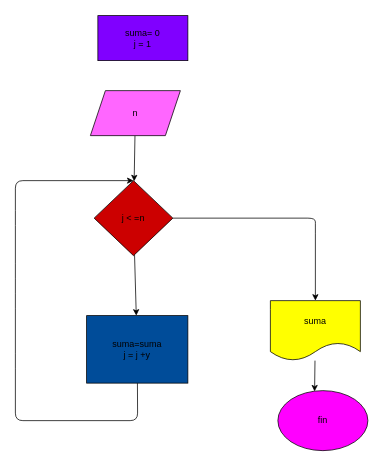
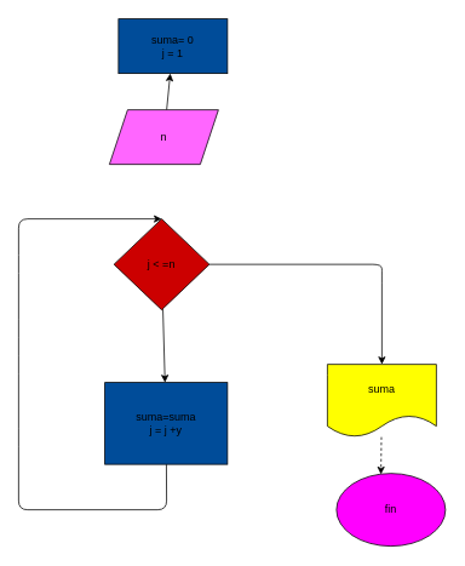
  <mxCell id="0" />
  <mxCell id="1" parent="0" />
- <mxCell id="2" value="suma= 0&lt;br&gt;j = 1" style="whiteSpace=wrap;html=1;fillColor=#8000FF;" vertex="1" parent="1"><mxGeometry x="130" y="20" width="120" height="60" as="geometry" /></mxCell>
- <mxCell id="3" value="" style="edgeStyle=none;html=1;" edge="1" parent="1" source="4" target="7"><mxGeometry relative="1" as="geometry" /></mxCell>
+ <mxCell id="2" value="suma= 0&lt;br&gt;j = 1" style="whiteSpace=wrap;html=1;fillColor=#004c99;" vertex="1" parent="1"><mxGeometry x="130" y="20" width="120" height="60" as="geometry" /></mxCell>
+ <mxCell id="3" value="" style="edgeStyle=none;html=1;" edge="1" parent="1" source="4" target="2"><mxGeometry relative="1" as="geometry" /></mxCell>
  <mxCell id="4" value="n" style="shape=parallelogram;perimeter=parallelogramPerimeter;whiteSpace=wrap;html=1;fixedSize=1;fillColor=#FF66FF;" vertex="1" parent="1"><mxGeometry x="120" y="120" width="120" height="60" as="geometry" /></mxCell>
  <mxCell id="5" value="" style="edgeStyle=none;html=1;" edge="1" parent="1" source="7" target="9"><mxGeometry relative="1" as="geometry" /></mxCell>
  <mxCell id="6" style="edgeStyle=none;html=1;" edge="1" parent="1" source="7"><mxGeometry relative="1" as="geometry"><mxPoint x="420" y="400" as="targetPoint" /><Array as="points"><mxPoint x="420" y="290" /><mxPoint x="420" y="300" /></Array></mxGeometry></mxCell>
  <mxCell id="7" value="j &amp;lt; =n" style="rhombus;whiteSpace=wrap;html=1;fillColor=#CC0000;" vertex="1" parent="1"><mxGeometry x="125" y="240" width="105" height="100" as="geometry" /></mxCell>
  <mxCell id="8" style="edgeStyle=none;html=1;entryX=0.5;entryY=0;entryDx=0;entryDy=0;" edge="1" parent="1" source="9" target="7"><mxGeometry relative="1" as="geometry"><mxPoint x="120" y="290" as="targetPoint" /><Array as="points"><mxPoint x="183" y="560" /><mxPoint x="20" y="560" /><mxPoint x="20" y="480" /><mxPoint x="20" y="400" /><mxPoint x="20" y="360" /><mxPoint x="20" y="290" /><mxPoint x="20" y="240" /></Array></mxGeometry></mxCell>
  <mxCell id="9" value="suma=suma&lt;br&gt;j = j +y" style="whiteSpace=wrap;html=1;fillColor=#004C99;" vertex="1" parent="1"><mxGeometry x="115" y="420" width="135" height="90" as="geometry" /></mxCell>
- <mxCell id="10" style="edgeStyle=none;html=1;entryX=0.408;entryY=0.013;entryDx=0;entryDy=0;entryPerimeter=0;" edge="1" parent="1" source="11" target="12"><mxGeometry relative="1" as="geometry" /></mxCell>
+ <mxCell id="10" style="edgeStyle=none;html=1;entryX=0.408;entryY=0.013;entryDx=0;entryDy=0;entryPerimeter=0;dashed=1;" edge="1" parent="1" source="11" target="12"><mxGeometry relative="1" as="geometry" /></mxCell>
  <mxCell id="11" value="suma" style="shape=document;whiteSpace=wrap;html=1;boundedLbl=1;fillColor=#FFFF00;" vertex="1" parent="1"><mxGeometry x="360" y="400" width="120" height="80" as="geometry" /></mxCell>
  <mxCell id="12" value="fin" style="ellipse;whiteSpace=wrap;html=1;fillColor=#FF00FF;" vertex="1" parent="1"><mxGeometry x="370" y="520" width="120" height="80" as="geometry" /></mxCell>
